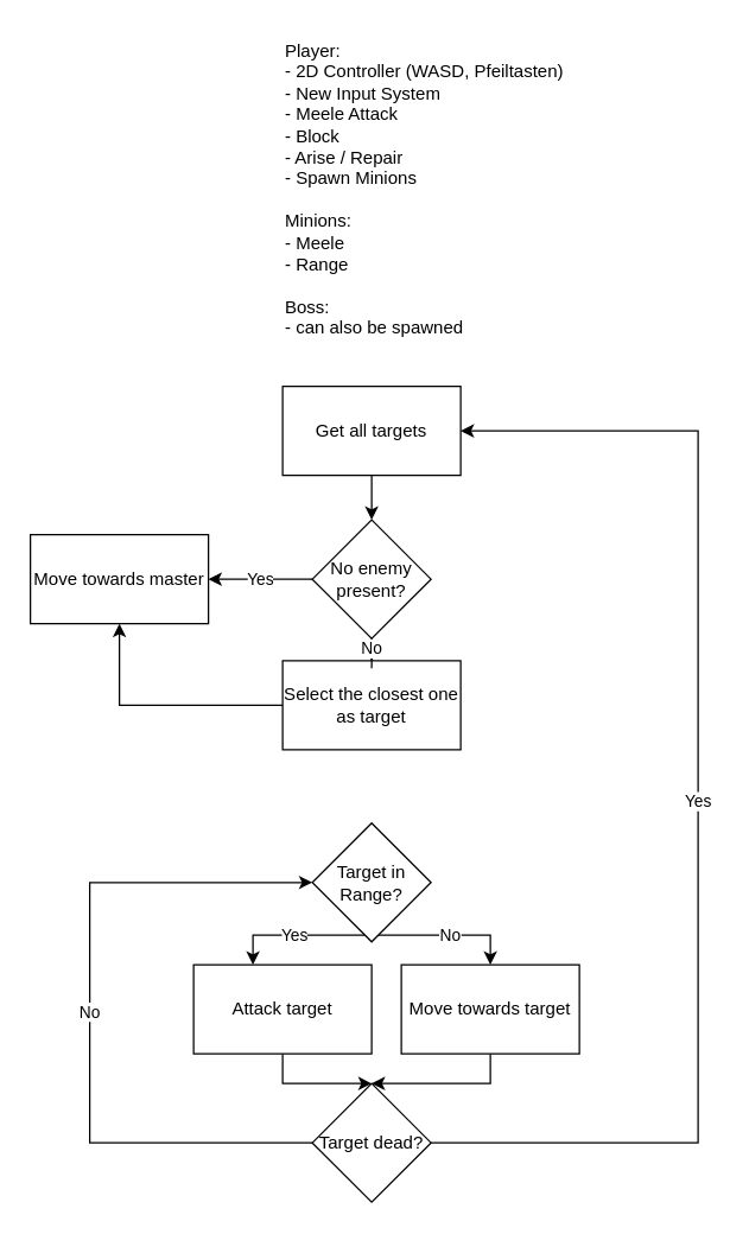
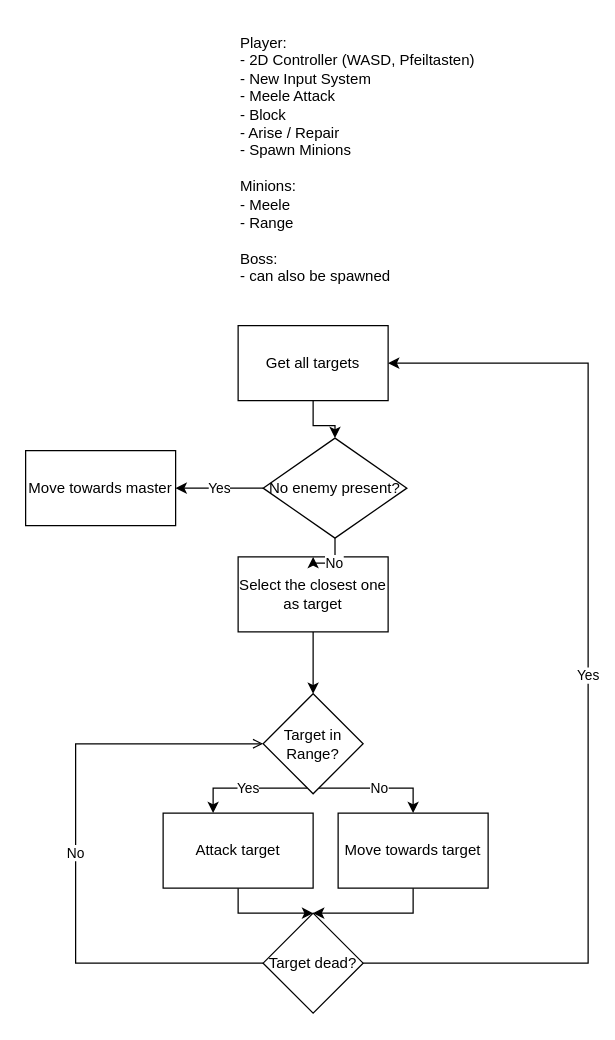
  <mxCell id="0" />
  <mxCell id="1" parent="0" />
  <mxCell id="2" value="Player:&lt;br&gt;- 2D Controller (WASD, Pfeiltasten)&lt;br&gt;- New Input System&lt;br&gt;- Meele Attack&lt;br&gt;- Block&lt;br&gt;- Arise / Repair&lt;br&gt;- Spawn Minions&lt;br&gt;&lt;br&gt;Minions:&lt;br&gt;- Meele&lt;br&gt;- Range&lt;br&gt;&lt;br&gt;Boss:&lt;br&gt;- can also be spawned" style="text;html=1;strokeColor=none;fillColor=none;align=left;verticalAlign=top;whiteSpace=wrap;rounded=0;" vertex="1" parent="1"><mxGeometry x="190" y="20" width="280" height="260" as="geometry" /></mxCell>
  <mxCell id="3" style="edgeStyle=orthogonalEdgeStyle;rounded=0;orthogonalLoop=1;jettySize=auto;html=1;entryX=0.5;entryY=0;entryDx=0;entryDy=0;" edge="1" parent="1" source="4" target="19"><mxGeometry relative="1" as="geometry" /></mxCell>
  <mxCell id="4" value="Get all targets" style="rounded=0;whiteSpace=wrap;html=1;" vertex="1" parent="1"><mxGeometry x="190" y="260" width="120" height="60" as="geometry" /></mxCell>
- <mxCell id="5" style="edgeStyle=orthogonalEdgeStyle;rounded=0;orthogonalLoop=1;jettySize=auto;html=1;" edge="1" parent="1" source="6" target="20"><mxGeometry relative="1" as="geometry" /></mxCell>
+ <mxCell id="5" style="edgeStyle=orthogonalEdgeStyle;rounded=0;orthogonalLoop=1;jettySize=auto;html=1;entryX=0.5;entryY=0;entryDx=0;entryDy=0;" edge="1" parent="1" source="6" target="11"><mxGeometry relative="1" as="geometry" /></mxCell>
  <mxCell id="6" value="Select the closest one as target" style="rounded=0;whiteSpace=wrap;html=1;" vertex="1" parent="1"><mxGeometry x="190" y="445" width="120" height="60" as="geometry" /></mxCell>
  <mxCell id="7" style="edgeStyle=orthogonalEdgeStyle;rounded=0;orthogonalLoop=1;jettySize=auto;html=1;" edge="1" parent="1" source="8" target="16"><mxGeometry relative="1" as="geometry" /></mxCell>
  <mxCell id="8" value="Move towards target" style="rounded=0;whiteSpace=wrap;html=1;" vertex="1" parent="1"><mxGeometry x="270" y="650" width="120" height="60" as="geometry" /></mxCell>
  <mxCell id="9" value="Yes" style="edgeStyle=orthogonalEdgeStyle;rounded=0;orthogonalLoop=1;jettySize=auto;html=1;" edge="1" parent="1" source="11" target="13"><mxGeometry relative="1" as="geometry"><Array as="points"><mxPoint x="170" y="630" /></Array></mxGeometry></mxCell>
  <mxCell id="10" value="No" style="edgeStyle=orthogonalEdgeStyle;rounded=0;orthogonalLoop=1;jettySize=auto;html=1;" edge="1" parent="1" source="11" target="8"><mxGeometry relative="1" as="geometry"><Array as="points"><mxPoint x="330" y="630" /></Array></mxGeometry></mxCell>
  <mxCell id="11" value="Target in Range?" style="rhombus;whiteSpace=wrap;html=1;" vertex="1" parent="1"><mxGeometry x="210" y="554.5" width="80" height="80" as="geometry" /></mxCell>
  <mxCell id="12" style="edgeStyle=orthogonalEdgeStyle;rounded=0;orthogonalLoop=1;jettySize=auto;html=1;entryX=0.5;entryY=0;entryDx=0;entryDy=0;" edge="1" parent="1" source="13" target="16"><mxGeometry relative="1" as="geometry" /></mxCell>
  <mxCell id="13" value="Attack target" style="rounded=0;whiteSpace=wrap;html=1;" vertex="1" parent="1"><mxGeometry x="130" y="650" width="120" height="60" as="geometry" /></mxCell>
  <mxCell id="14" value="Yes" style="edgeStyle=orthogonalEdgeStyle;rounded=0;orthogonalLoop=1;jettySize=auto;html=1;" edge="1" parent="1" source="16" target="4"><mxGeometry relative="1" as="geometry"><Array as="points"><mxPoint x="470" y="770" /><mxPoint x="470" y="290" /></Array></mxGeometry></mxCell>
- <mxCell id="15" value="No" style="edgeStyle=orthogonalEdgeStyle;rounded=0;orthogonalLoop=1;jettySize=auto;html=1;" edge="1" parent="1" source="16" target="11"><mxGeometry relative="1" as="geometry"><Array as="points"><mxPoint x="60" y="770" /><mxPoint x="60" y="594.5" /></Array></mxGeometry></mxCell>
+ <mxCell id="15" value="No" style="edgeStyle=orthogonalEdgeStyle;rounded=0;orthogonalLoop=1;jettySize=auto;html=1;endArrow=open;" edge="1" parent="1" source="16" target="11"><mxGeometry relative="1" as="geometry"><Array as="points"><mxPoint x="60" y="770" /><mxPoint x="60" y="594.5" /></Array></mxGeometry></mxCell>
  <mxCell id="16" value="Target dead?" style="rhombus;whiteSpace=wrap;html=1;" vertex="1" parent="1"><mxGeometry x="210" y="730" width="80" height="80" as="geometry" /></mxCell>
  <mxCell id="17" value="No" style="edgeStyle=orthogonalEdgeStyle;rounded=0;orthogonalLoop=1;jettySize=auto;html=1;" edge="1" parent="1" source="19" target="6"><mxGeometry relative="1" as="geometry" /></mxCell>
  <mxCell id="18" value="Yes" style="edgeStyle=orthogonalEdgeStyle;rounded=0;orthogonalLoop=1;jettySize=auto;html=1;" edge="1" parent="1" source="19" target="20"><mxGeometry relative="1" as="geometry" /></mxCell>
- <mxCell id="19" value="No enemy present?" style="rhombus;whiteSpace=wrap;html=1;" vertex="1" parent="1"><mxGeometry x="210" y="350" width="80" height="80" as="geometry" /></mxCell>
+ <mxCell id="19" value="No enemy present?" style="rhombus;whiteSpace=wrap;html=1;" vertex="1" parent="1"><mxGeometry x="210" y="350" width="115" height="80" as="geometry" /></mxCell>
  <mxCell id="20" value="Move towards master" style="rounded=0;whiteSpace=wrap;html=1;" vertex="1" parent="1"><mxGeometry x="20" y="360" width="120" height="60" as="geometry" /></mxCell>
